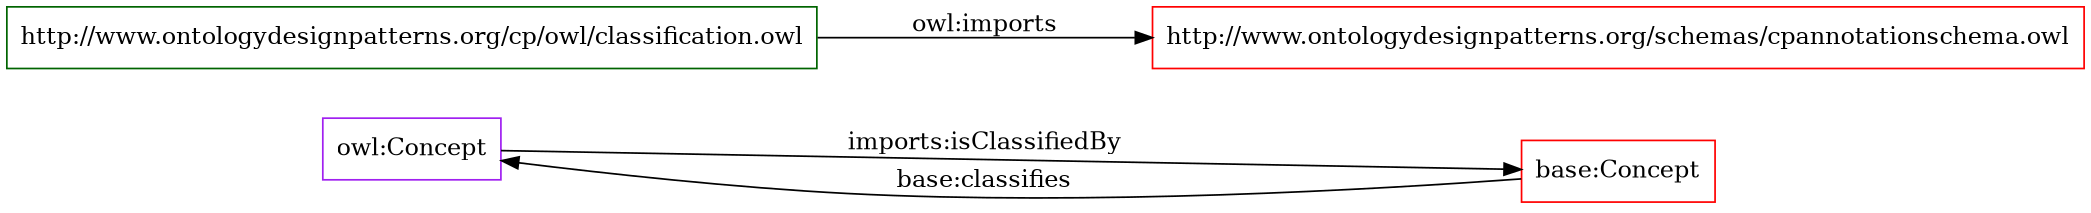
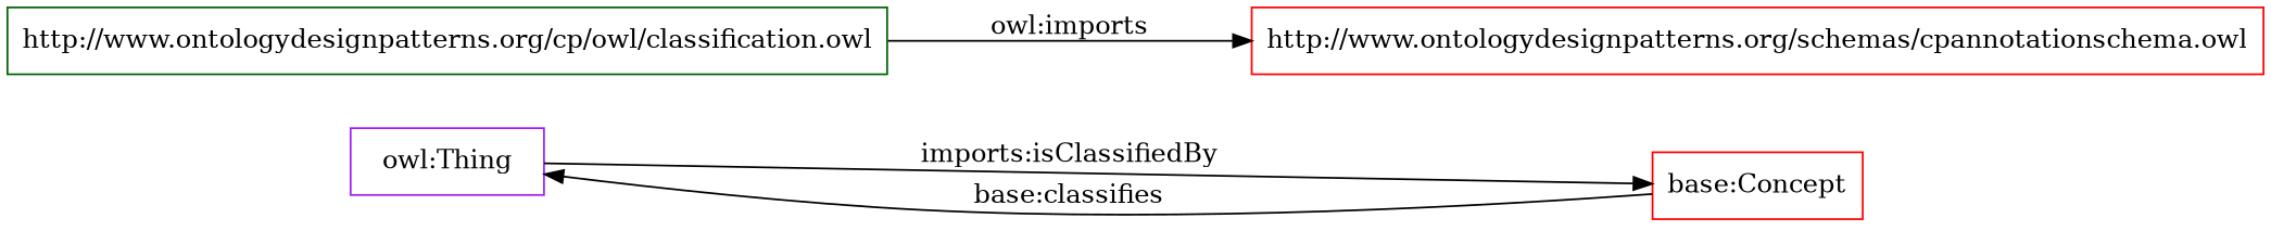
  digraph {
    rankdir=LR
    node [color=red shape=rectangle]
-   "owl:Thing" [color=purple label="owl:Concept"]
+   "owl:Thing" [color=purple]
    "base:Concept"
    "http://www.ontologydesignpatterns.org/cp/owl/classification.owl" [color=darkgreen]
    "http://www.ontologydesignpatterns.org/schemas/cpannotationschema.owl"
    "owl:Thing" -> "base:Concept" [label="imports:isClassifiedBy"]
    "base:Concept" -> "owl:Thing" [label="base:classifies"]
    "http://www.ontologydesignpatterns.org/cp/owl/classification.owl" -> "http://www.ontologydesignpatterns.org/schemas/cpannotationschema.owl" [label="owl:imports"]
  }
